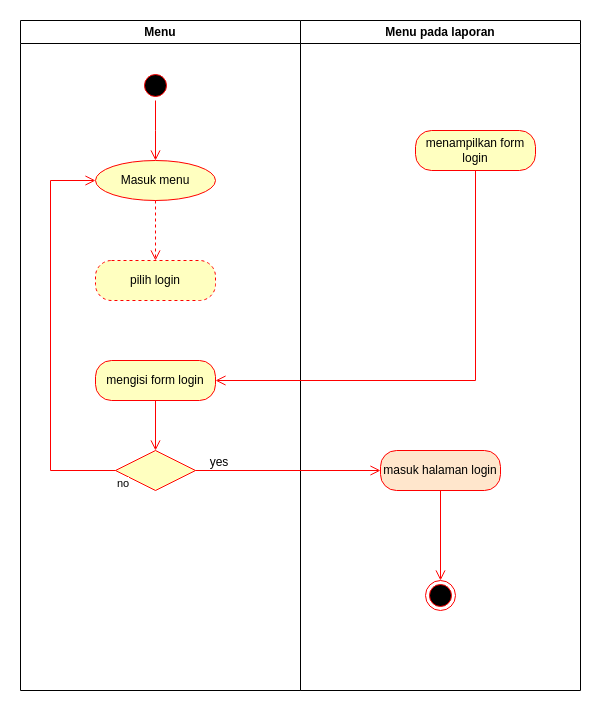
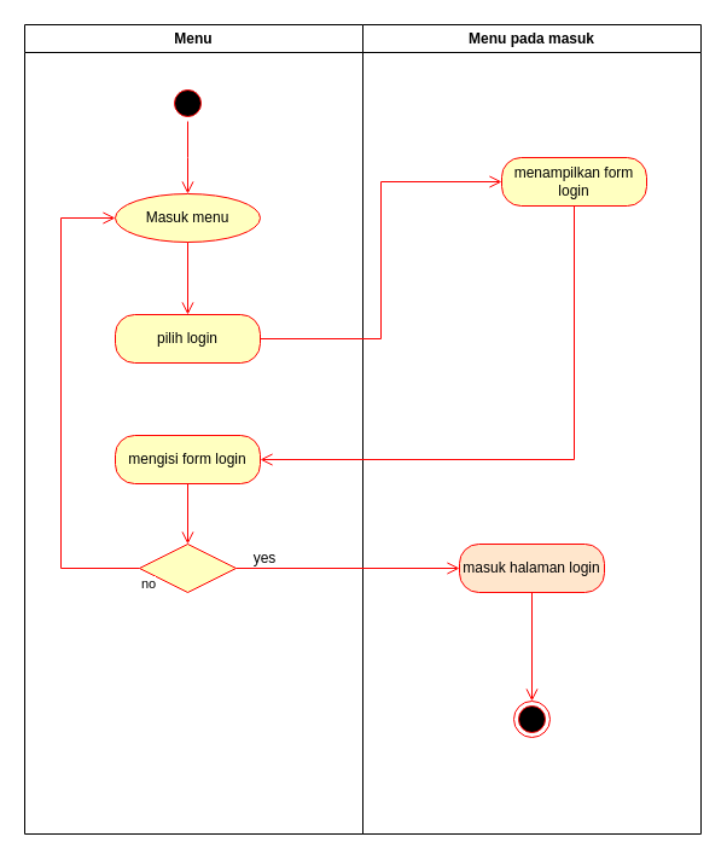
  <mxCell id="0" />
  <mxCell id="1" parent="0" />
  <mxCell id="2" value="Menu" style="swimlane;whiteSpace=wrap" parent="1" vertex="1"><mxGeometry x="20" y="20" width="280" height="670" as="geometry" /></mxCell>
  <mxCell id="3" value="" style="ellipse;html=1;shape=startState;fillColor=#000000;strokeColor=#ff0000;" parent="2" vertex="1"><mxGeometry x="120" y="50" width="30" height="30" as="geometry" /></mxCell>
  <mxCell id="4" value="" style="edgeStyle=orthogonalEdgeStyle;html=1;verticalAlign=bottom;endArrow=open;endSize=8;strokeColor=#ff0000;rounded=0;" parent="2" source="3" edge="1"><mxGeometry relative="1" as="geometry"><mxPoint x="135" y="140" as="targetPoint" /></mxGeometry></mxCell>
  <mxCell id="5" value="Masuk menu" style="ellipse;whiteSpace=wrap;html=1;arcSize=40;fontColor=#000000;fillColor=#ffffc0;strokeColor=#ff0000;" parent="2" vertex="1"><mxGeometry x="75" y="140" width="120" height="40" as="geometry" /></mxCell>
- <mxCell id="6" value="pilih login" style="rounded=1;whiteSpace=wrap;html=1;arcSize=40;fontColor=#000000;fillColor=#ffffc0;strokeColor=#ff0000;dashed=1;" parent="2" vertex="1"><mxGeometry x="75" y="240" width="120" height="40" as="geometry" /></mxCell>
+ <mxCell id="6" value="pilih login" style="rounded=1;whiteSpace=wrap;html=1;arcSize=40;fontColor=#000000;fillColor=#ffffc0;strokeColor=#ff0000;" parent="2" vertex="1"><mxGeometry x="75" y="240" width="120" height="40" as="geometry" /></mxCell>
  <mxCell id="7" value="mengisi form login" style="rounded=1;whiteSpace=wrap;html=1;arcSize=40;fontColor=#000000;fillColor=#ffffc0;strokeColor=#ff0000;" parent="2" vertex="1"><mxGeometry x="75" y="340" width="120" height="40" as="geometry" /></mxCell>
- <mxCell id="8" value="" style="edgeStyle=orthogonalEdgeStyle;html=1;verticalAlign=bottom;endArrow=open;endSize=8;strokeColor=#ff0000;rounded=0;exitX=0.5;exitY=1;exitDx=0;exitDy=0;entryX=0.5;entryY=0;entryDx=0;entryDy=0;dashed=1;" edge="1" parent="2" source="5" target="6"><mxGeometry relative="1" as="geometry"><mxPoint x="145" y="350" as="targetPoint" /><mxPoint x="145" y="290" as="sourcePoint" /></mxGeometry></mxCell>
+ <mxCell id="8" value="" style="edgeStyle=orthogonalEdgeStyle;html=1;verticalAlign=bottom;endArrow=open;endSize=8;strokeColor=#ff0000;rounded=0;exitX=0.5;exitY=1;exitDx=0;exitDy=0;entryX=0.5;entryY=0;entryDx=0;entryDy=0;" edge="1" parent="2" source="5" target="6"><mxGeometry relative="1" as="geometry"><mxPoint x="145" y="350" as="targetPoint" /><mxPoint x="145" y="290" as="sourcePoint" /></mxGeometry></mxCell>
  <mxCell id="9" value="" style="rhombus;whiteSpace=wrap;html=1;fontColor=#000000;fillColor=#ffffc0;strokeColor=#ff0000;" parent="2" vertex="1"><mxGeometry x="95" y="430" width="80" height="40" as="geometry" /></mxCell>
  <mxCell id="10" value="no" style="edgeStyle=orthogonalEdgeStyle;html=1;align=left;verticalAlign=top;endArrow=open;endSize=8;strokeColor=#ff0000;rounded=0;exitX=0;exitY=0.5;exitDx=0;exitDy=0;entryX=0;entryY=0.5;entryDx=0;entryDy=0;" parent="2" source="9" target="5" edge="1"><mxGeometry x="-1" relative="1" as="geometry"><mxPoint x="20" y="440" as="targetPoint" /><mxPoint x="120" y="490" as="sourcePoint" /><Array as="points"><mxPoint x="30" y="450" /><mxPoint x="30" y="160" /></Array><mxPoint as="offset" /></mxGeometry></mxCell>
  <mxCell id="11" value="" style="edgeStyle=orthogonalEdgeStyle;html=1;verticalAlign=bottom;endArrow=open;endSize=8;strokeColor=#ff0000;rounded=0;entryX=0.5;entryY=0;entryDx=0;entryDy=0;exitX=0.5;exitY=1;exitDx=0;exitDy=0;" edge="1" parent="2" source="7" target="9"><mxGeometry relative="1" as="geometry"><mxPoint x="200" y="560" as="targetPoint" /><mxPoint x="20" y="530" as="sourcePoint" /></mxGeometry></mxCell>
  <mxCell id="12" value="yes" style="text;html=1;strokeColor=none;fillColor=none;align=center;verticalAlign=middle;whiteSpace=wrap;rounded=0;" vertex="1" parent="2"><mxGeometry x="169" y="427" width="60" height="30" as="geometry" /></mxCell>
- <mxCell id="13" value="Menu pada laporan" style="swimlane;whiteSpace=wrap;startSize=23;strokeColor=default;" parent="1" vertex="1"><mxGeometry x="300" y="20" width="280" height="670" as="geometry" /></mxCell>
+ <mxCell id="13" value="Menu pada masuk" style="swimlane;whiteSpace=wrap;startSize=23;strokeColor=default;" parent="1" vertex="1"><mxGeometry x="300" y="20" width="280" height="670" as="geometry" /></mxCell>
  <mxCell id="14" value="" style="ellipse;html=1;shape=endState;fillColor=#000000;strokeColor=#ff0000;" parent="13" vertex="1"><mxGeometry x="125" y="560" width="30" height="30" as="geometry" /></mxCell>
  <mxCell id="15" value="menampilkan form login" style="rounded=1;whiteSpace=wrap;html=1;arcSize=40;fontColor=#000000;fillColor=#ffffc0;strokeColor=#ff0000;" parent="13" vertex="1"><mxGeometry x="115" y="110" width="120" height="40" as="geometry" /></mxCell>
  <mxCell id="16" value="" style="edgeStyle=orthogonalEdgeStyle;html=1;verticalAlign=bottom;endArrow=open;endSize=8;strokeColor=#ff0000;rounded=0;entryX=1;entryY=0.5;entryDx=0;entryDy=0;exitX=0.5;exitY=1;exitDx=0;exitDy=0;" parent="1" source="15" target="7" edge="1"><mxGeometry relative="1" as="geometry"><mxPoint x="380" y="463" as="targetPoint" /></mxGeometry></mxCell>
+ <mxCell id="17" value="" style="edgeStyle=orthogonalEdgeStyle;html=1;verticalAlign=bottom;endArrow=open;endSize=8;strokeColor=#ff0000;rounded=0;exitX=1;exitY=0.5;exitDx=0;exitDy=0;entryX=0;entryY=0.5;entryDx=0;entryDy=0;" edge="1" parent="1" source="6" target="15"><mxGeometry relative="1" as="geometry"><mxPoint x="330" y="390" as="targetPoint" /><mxPoint x="225" y="390" as="sourcePoint" /></mxGeometry></mxCell>
  <mxCell id="18" value="" style="edgeStyle=orthogonalEdgeStyle;html=1;align=left;verticalAlign=bottom;endArrow=open;endSize=8;strokeColor=#ff0000;rounded=0;entryX=0.5;entryY=0;entryDx=0;entryDy=0;" parent="1" source="20" target="14" edge="1"><mxGeometry x="-1" relative="1" as="geometry"><mxPoint x="600" y="710" as="targetPoint" /></mxGeometry></mxCell>
  <mxCell id="19" value="" style="edgeStyle=orthogonalEdgeStyle;html=1;align=left;verticalAlign=bottom;endArrow=open;endSize=8;strokeColor=#ff0000;rounded=0;entryX=0;entryY=0.5;entryDx=0;entryDy=0;" edge="1" parent="1" source="9" target="20"><mxGeometry x="-1" relative="1" as="geometry"><mxPoint x="460" y="880" as="targetPoint" /><mxPoint x="195" y="470" as="sourcePoint" /></mxGeometry></mxCell>
  <mxCell id="20" value="masuk halaman login" style="rounded=1;whiteSpace=wrap;html=1;arcSize=40;fontColor=#000000;fillColor=#ffe6cc;strokeColor=#ff0000;" parent="1" vertex="1"><mxGeometry x="380" y="450" width="120" height="40" as="geometry" /></mxCell>
